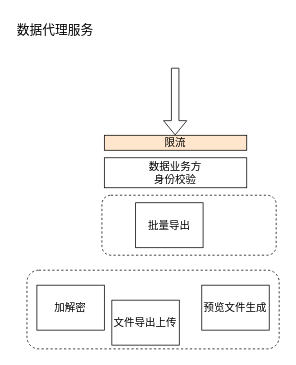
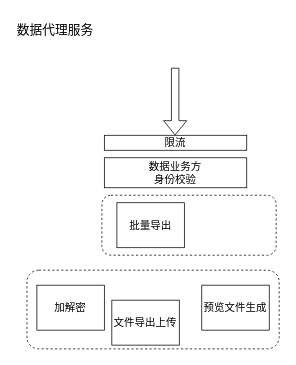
  <mxCell id="0" />
  <mxCell id="1" parent="0" />
  <mxCell id="2" value="" style="rounded=1;whiteSpace=wrap;html=1;fontSize=14;fillColor=none;dashed=1;strokeWidth=1;" vertex="1" parent="1"><mxGeometry x="135" y="260" width="232.5" height="80" as="geometry" /></mxCell>
  <mxCell id="3" value="" style="rounded=1;whiteSpace=wrap;html=1;fontSize=14;fillColor=none;dashed=1;strokeWidth=1;" vertex="1" parent="1"><mxGeometry x="35" y="360" width="336.5" height="105" as="geometry" /></mxCell>
  <mxCell id="4" value="数据业务方&lt;br&gt;身份校验" style="rounded=0;whiteSpace=wrap;html=1;fontSize=14;" vertex="1" parent="1"><mxGeometry x="138.25" y="210" width="190" height="40" as="geometry" /></mxCell>
  <mxCell id="5" value="加解密" style="rounded=0;whiteSpace=wrap;html=1;fontSize=14;" vertex="1" parent="1"><mxGeometry x="48.25" y="380" width="90" height="60" as="geometry" /></mxCell>
  <mxCell id="6" value="文件导出上传" style="rounded=0;whiteSpace=wrap;html=1;fontSize=14;" vertex="1" parent="1"><mxGeometry x="148.25" y="400" width="90" height="60" as="geometry" /></mxCell>
  <mxCell id="7" value="预览文件生成" style="rounded=0;whiteSpace=wrap;html=1;fontSize=14;" vertex="1" parent="1"><mxGeometry x="268.25" y="380" width="90" height="60" as="geometry" /></mxCell>
- <mxCell id="8" value="限流" style="rounded=0;whiteSpace=wrap;html=1;fontSize=14;fillColor=#ffe6cc;" vertex="1" parent="1"><mxGeometry x="138.25" y="180" width="190" height="20" as="geometry" /></mxCell>
- <mxCell id="9" value="批量导出" style="rounded=0;whiteSpace=wrap;html=1;fontSize=14;" vertex="1" parent="1"><mxGeometry x="180" y="270" width="90" height="60" as="geometry" /></mxCell>
+ <mxCell id="8" value="限流" style="rounded=0;whiteSpace=wrap;html=1;fontSize=14;" vertex="1" parent="1"><mxGeometry x="138.25" y="180" width="190" height="20" as="geometry" /></mxCell>
+ <mxCell id="9" value="批量导出" style="rounded=0;whiteSpace=wrap;html=1;fontSize=14;" vertex="1" parent="1"><mxGeometry x="155" y="270" width="90" height="60" as="geometry" /></mxCell>
  <mxCell id="10" value="" style="shape=flexArrow;endArrow=classic;html=1;fontSize=14;entryX=0.5;entryY=0;entryDx=0;entryDy=0;" edge="1" parent="1"><mxGeometry width="50" height="50" relative="1" as="geometry"><mxPoint x="232.75" y="90" as="sourcePoint" /><mxPoint x="232.75" y="180" as="targetPoint" /></mxGeometry></mxCell>
  <mxCell id="11" value="数据代理服务" style="text;html=1;strokeColor=none;fillColor=none;align=left;verticalAlign=middle;whiteSpace=wrap;rounded=0;dashed=1;fontSize=17;" vertex="1" parent="1"><mxGeometry x="20" y="20" width="117.5" height="40" as="geometry" /></mxCell>
